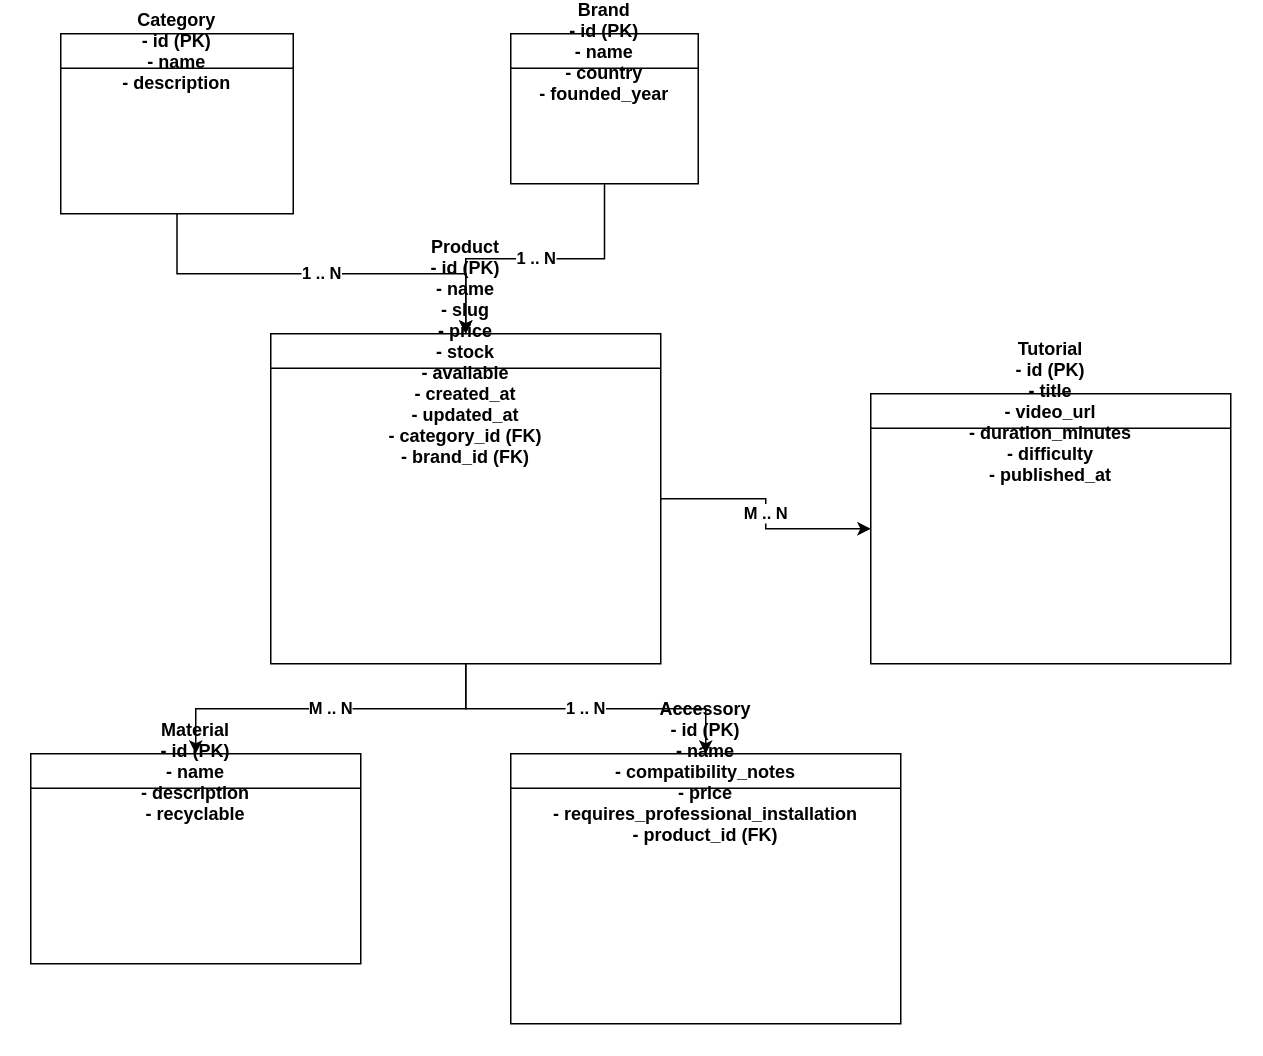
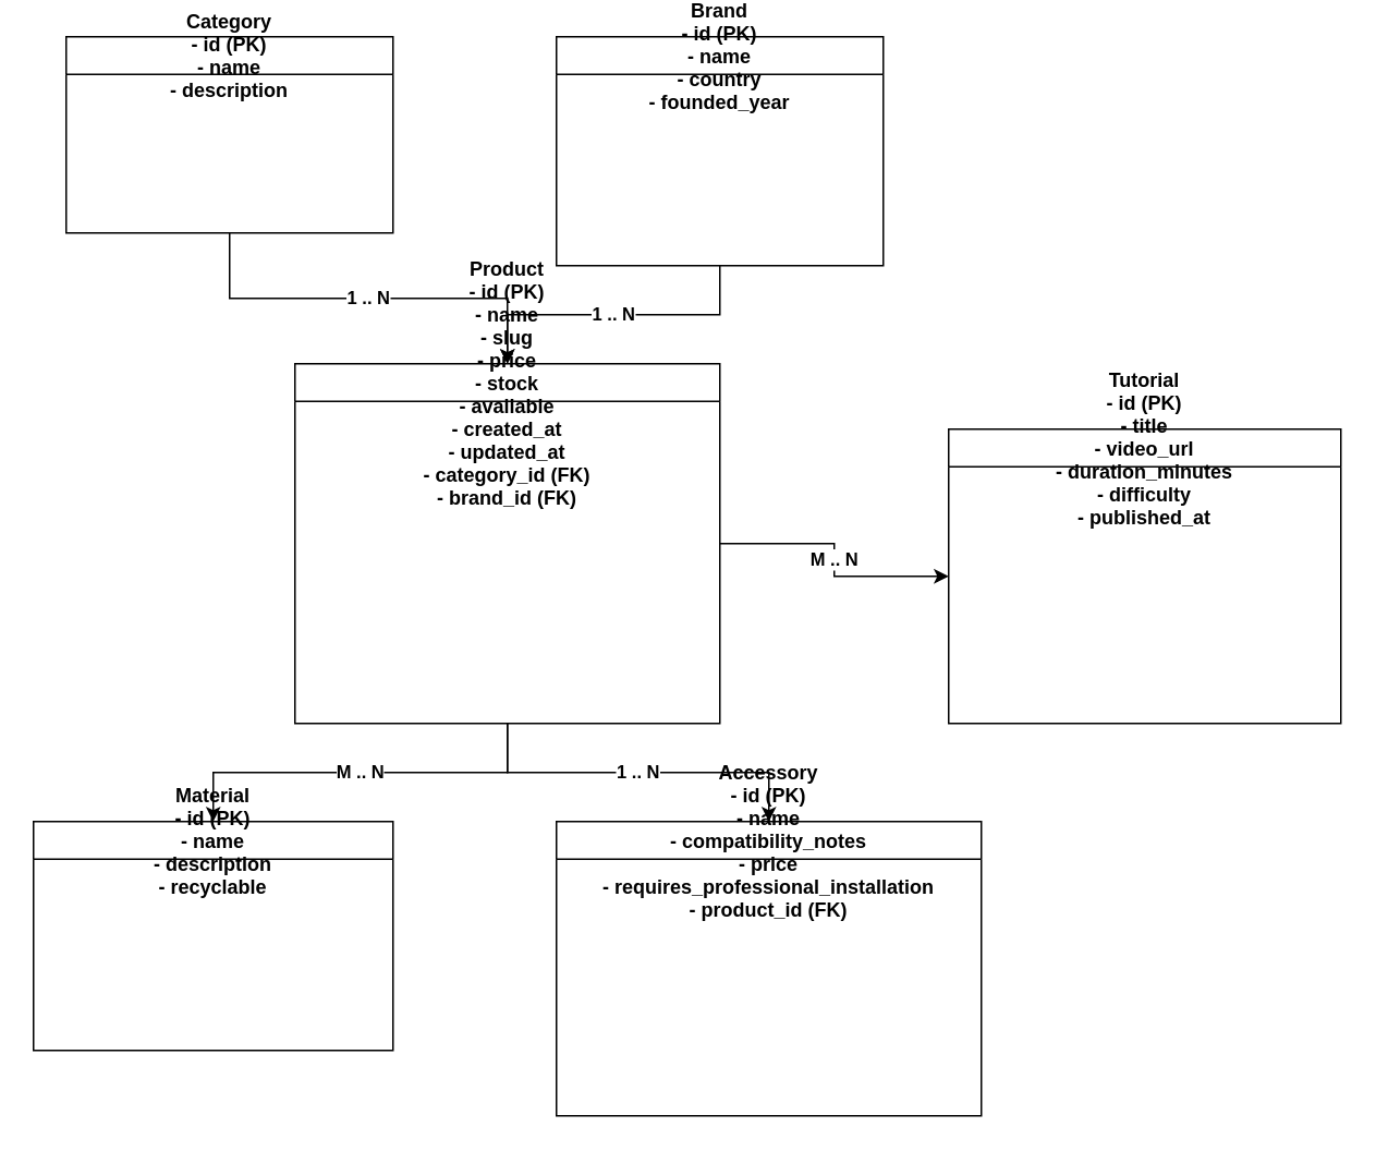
  <mxCell id="0" />
  <mxCell id="1" parent="0" />
- <mxCell id="2" value="Category&#10;- id (PK)&#10;- name&#10;- description" style="swimlane;childLayout=stackLayout;horizontal=1;rounded=0;shadow=0;fontStyle=1" parent="1" vertex="1"><mxGeometry x="40" y="20" width="155" height="120" as="geometry" /></mxCell>
- <mxCell id="3" value="Brand&#10;- id (PK)&#10;- name&#10;- country&#10;- founded_year" style="swimlane;childLayout=stackLayout;horizontal=1;rounded=0;shadow=0;fontStyle=1" parent="1" vertex="1"><mxGeometry x="340" y="20" width="125" height="100" as="geometry" /></mxCell>
+ <mxCell id="2" value="Category&#10;- id (PK)&#10;- name&#10;- description" style="swimlane;childLayout=stackLayout;horizontal=1;rounded=0;shadow=0;fontStyle=1" parent="1" vertex="1"><mxGeometry x="40" y="20" width="200" height="120" as="geometry" /></mxCell>
+ <mxCell id="3" value="Brand&#10;- id (PK)&#10;- name&#10;- country&#10;- founded_year" style="swimlane;childLayout=stackLayout;horizontal=1;rounded=0;shadow=0;fontStyle=1" parent="1" vertex="1"><mxGeometry x="340" y="20" width="200" height="140" as="geometry" /></mxCell>
  <mxCell id="4" value="Product&#10;- id (PK)&#10;- name&#10;- slug&#10;- price&#10;- stock&#10;- available&#10;- created_at&#10;- updated_at&#10;- category_id (FK)&#10;- brand_id (FK)" style="swimlane;childLayout=stackLayout;horizontal=1;rounded=0;shadow=0;fontStyle=1" parent="1" vertex="1"><mxGeometry x="180" y="220" width="260" height="220" as="geometry" /></mxCell>
  <mxCell id="5" value="Material&#10;- id (PK)&#10;- name&#10;- description&#10;- recyclable" style="swimlane;childLayout=stackLayout;horizontal=1;rounded=0;shadow=0;fontStyle=1" parent="1" vertex="1"><mxGeometry x="20" y="500" width="220" height="140" as="geometry" /></mxCell>
  <mxCell id="6" value="Accessory&#10;- id (PK)&#10;- name&#10;- compatibility_notes&#10;- price&#10;- requires_professional_installation&#10;- product_id (FK)" style="swimlane;childLayout=stackLayout;horizontal=1;rounded=0;shadow=0;fontStyle=1" parent="1" vertex="1"><mxGeometry x="340" y="500" width="260" height="180" as="geometry" /></mxCell>
  <mxCell id="7" value="Tutorial&#10;- id (PK)&#10;- title&#10;- video_url&#10;- duration_minutes&#10;- difficulty&#10;- published_at" style="swimlane;childLayout=stackLayout;horizontal=1;rounded=0;shadow=0;fontStyle=1" parent="1" vertex="1"><mxGeometry x="580" y="260" width="240" height="180" as="geometry" /></mxCell>
  <mxCell id="8" value="1 .. N" style="edgeStyle=orthogonalEdgeStyle;rounded=0;orthogonalLoop=1;jettySize=auto;html=1;fontStyle=1" parent="1" source="2" target="4" edge="1"><mxGeometry relative="1" as="geometry"><mxPoint x="160" y="180" as="targetPoint" /></mxGeometry></mxCell>
  <mxCell id="9" value="1 .. N" style="edgeStyle=orthogonalEdgeStyle;rounded=0;orthogonalLoop=1;jettySize=auto;html=1;fontStyle=1" parent="1" source="3" target="4" edge="1"><mxGeometry relative="1" as="geometry"><mxPoint x="380" y="180" as="targetPoint" /></mxGeometry></mxCell>
  <mxCell id="10" value="1 .. N" style="edgeStyle=orthogonalEdgeStyle;rounded=0;orthogonalLoop=1;jettySize=auto;html=1;fontStyle=1" parent="1" source="4" target="6" edge="1"><mxGeometry relative="1" as="geometry"><mxPoint x="340" y="460" as="targetPoint" /></mxGeometry></mxCell>
  <mxCell id="11" value="M .. N" style="edgeStyle=orthogonalEdgeStyle;rounded=0;orthogonalLoop=1;jettySize=auto;html=1;fontStyle=1" parent="1" source="4" target="5" edge="1"><mxGeometry relative="1" as="geometry"><mxPoint x="180" y="460" as="targetPoint" /></mxGeometry></mxCell>
  <mxCell id="12" value="M .. N" style="edgeStyle=orthogonalEdgeStyle;rounded=0;orthogonalLoop=1;jettySize=auto;html=1;fontStyle=1" parent="1" source="4" target="7" edge="1"><mxGeometry relative="1" as="geometry"><mxPoint x="520" y="300" as="targetPoint" /></mxGeometry></mxCell>
